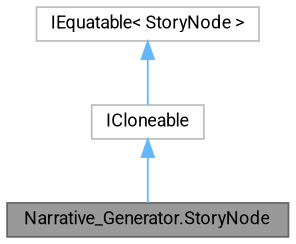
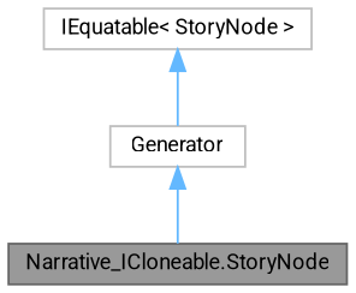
  digraph {
    fontname=Roboto
    node [color=grey75 fillcolor=white fontname=Roboto fontsize=10 shape=box style=filled]
    edge [color=steelblue1 dir=back fontname=Roboto fontsize=10 labelfontname=Helvetica labelfontsize=10 style=solid]
-   n1 [color=gray40 fillcolor=grey60 fontcolor=black height=0.2 label="Narrative_Generator.StoryNode" width=0.4]
+   n1 [color=gray40 fillcolor=grey60 fontcolor=black height=0.2 label="Narrative_ICloneable.StoryNode" width=0.4]
    n2 [height=0.2 label="IEquatable\< StoryNode \>" width=0.4]
-   n3 [height=0.2 label=ICloneable width=0.4]
+   n3 [height=0.2 label=Generator width=0.4]
    n2 -> n3
    n3 -> n1
  }
